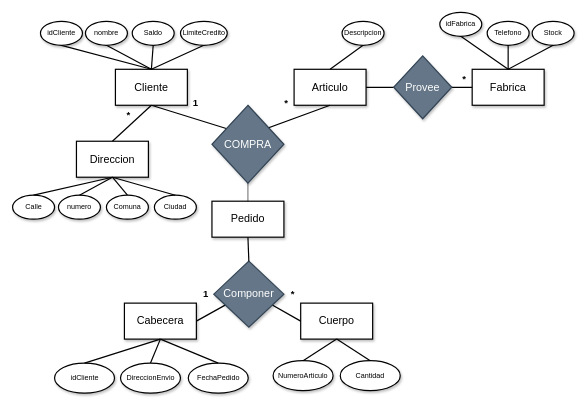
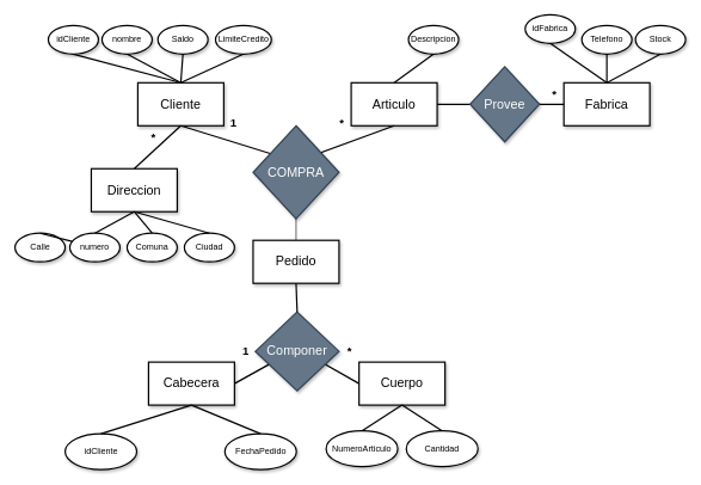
  <mxCell id="0" />
  <mxCell id="1" parent="0" />
  <mxCell id="2" value="Cliente" style="rounded=0;whiteSpace=wrap;html=1;strokeWidth=2;shadow=1;fontSize=18;" vertex="1" parent="1"><mxGeometry x="192" y="115" width="120" height="60" as="geometry" /></mxCell>
  <mxCell id="3" value="" style="endArrow=none;html=1;rounded=0;exitX=0.5;exitY=0;exitDx=0;exitDy=0;entryX=0.5;entryY=1;entryDx=0;entryDy=0;strokeWidth=2;" edge="1" parent="1" source="2" target="12"><mxGeometry width="50" height="50" relative="1" as="geometry"><mxPoint x="427" y="5" as="sourcePoint" /><mxPoint x="102" y="75" as="targetPoint" /></mxGeometry></mxCell>
  <mxCell id="4" value="" style="endArrow=none;html=1;rounded=0;exitX=0.5;exitY=0;exitDx=0;exitDy=0;entryX=0.5;entryY=1;entryDx=0;entryDy=0;strokeWidth=2;" edge="1" parent="1" source="2" target="11"><mxGeometry width="50" height="50" relative="1" as="geometry"><mxPoint x="249" y="125" as="sourcePoint" /><mxPoint x="177" y="75" as="targetPoint" /></mxGeometry></mxCell>
  <mxCell id="5" value="" style="endArrow=none;html=1;rounded=0;exitX=0.5;exitY=0;exitDx=0;exitDy=0;entryX=0.5;entryY=1;entryDx=0;entryDy=0;strokeWidth=2;" edge="1" parent="1" source="2" target="9"><mxGeometry width="50" height="50" relative="1" as="geometry"><mxPoint x="269" y="145" as="sourcePoint" /><mxPoint x="328" y="75" as="targetPoint" /></mxGeometry></mxCell>
  <mxCell id="6" value="" style="endArrow=none;html=1;rounded=0;exitX=0.5;exitY=0;exitDx=0;exitDy=0;entryX=0.5;entryY=1;entryDx=0;entryDy=0;strokeWidth=2;" edge="1" parent="1" source="2" target="8"><mxGeometry width="50" height="50" relative="1" as="geometry"><mxPoint x="279" y="155" as="sourcePoint" /><mxPoint x="402" y="75" as="targetPoint" /></mxGeometry></mxCell>
  <mxCell id="7" value="" style="endArrow=none;html=1;rounded=0;exitX=0.5;exitY=0;exitDx=0;exitDy=0;entryX=0.5;entryY=1;entryDx=0;entryDy=0;strokeWidth=2;" edge="1" parent="1" target="2"><mxGeometry width="50" height="50" relative="1" as="geometry"><mxPoint x="413" y="225" as="sourcePoint" /><mxPoint x="247" y="245" as="targetPoint" /></mxGeometry></mxCell>
  <mxCell id="8" value="LimiteCredito" style="ellipse;whiteSpace=wrap;html=1;strokeWidth=2;shadow=1;" vertex="1" parent="1"><mxGeometry x="300.5" y="35" width="78" height="40" as="geometry" /></mxCell>
  <mxCell id="9" value="Saldo" style="ellipse;whiteSpace=wrap;html=1;strokeWidth=2;shadow=1;" vertex="1" parent="1"><mxGeometry x="220" y="35" width="70" height="40" as="geometry" /></mxCell>
- <mxCell id="10" value="DireccionEnvio" style="ellipse;whiteSpace=wrap;html=1;strokeWidth=2;shadow=1;" vertex="1" parent="1"><mxGeometry x="200.5" y="605" width="100" height="50" as="geometry" /></mxCell>
  <mxCell id="11" value="nombre" style="ellipse;whiteSpace=wrap;html=1;strokeWidth=2;shadow=1;" vertex="1" parent="1"><mxGeometry x="142" y="35" width="70" height="40" as="geometry" /></mxCell>
  <mxCell id="12" value="idCliente" style="ellipse;whiteSpace=wrap;html=1;strokeWidth=2;shadow=1;" vertex="1" parent="1"><mxGeometry x="67" y="35" width="70" height="40" as="geometry" /></mxCell>
  <mxCell id="13" value="1" style="text;html=1;align=center;verticalAlign=middle;whiteSpace=wrap;rounded=0;fontSize=16;fontStyle=1" vertex="1" parent="1"><mxGeometry x="313" y="155" width="26" height="30" as="geometry" /></mxCell>
  <mxCell id="14" value="Articulo" style="rounded=0;whiteSpace=wrap;html=1;strokeWidth=2;shadow=1;fontSize=18;" vertex="1" parent="1"><mxGeometry x="490" y="115" width="120" height="60" as="geometry" /></mxCell>
  <mxCell id="15" value="" style="endArrow=none;html=1;rounded=0;exitX=0.5;exitY=0;exitDx=0;exitDy=0;entryX=0.5;entryY=1;entryDx=0;entryDy=0;strokeWidth=2;" edge="1" parent="1" target="16" source="14"><mxGeometry width="50" height="50" relative="1" as="geometry"><mxPoint x="750" y="115" as="sourcePoint" /><mxPoint x="674" y="75" as="targetPoint" /></mxGeometry></mxCell>
  <mxCell id="16" value="Descripcion" style="ellipse;whiteSpace=wrap;html=1;strokeWidth=2;shadow=1;" vertex="1" parent="1"><mxGeometry x="570" y="35" width="70" height="40" as="geometry" /></mxCell>
  <mxCell id="17" value="idCliente" style="ellipse;whiteSpace=wrap;html=1;strokeWidth=2;shadow=1;" vertex="1" parent="1"><mxGeometry x="90.5" y="605" width="100" height="50" as="geometry" /></mxCell>
  <mxCell id="18" value="FechaPedido" style="ellipse;whiteSpace=wrap;html=1;strokeWidth=2;shadow=1;" vertex="1" parent="1"><mxGeometry x="313.5" y="605" width="100" height="50" as="geometry" /></mxCell>
  <mxCell id="19" value="Cuerpo" style="rounded=0;whiteSpace=wrap;html=1;strokeWidth=2;shadow=1;fontSize=18;" vertex="1" parent="1"><mxGeometry x="501" y="505" width="120" height="60" as="geometry" /></mxCell>
  <mxCell id="20" value="" style="endArrow=none;html=1;rounded=0;exitX=0;exitY=0.5;exitDx=0;exitDy=0;entryX=0.5;entryY=1;entryDx=0;entryDy=0;strokeWidth=2;" edge="1" parent="1" source="19"><mxGeometry width="50" height="50" relative="1" as="geometry"><mxPoint x="438.5" y="455" as="sourcePoint" /><mxPoint x="413" y="485" as="targetPoint" /></mxGeometry></mxCell>
  <mxCell id="21" value="*" style="text;html=1;align=center;verticalAlign=middle;whiteSpace=wrap;rounded=0;fontSize=16;fontStyle=1" vertex="1" parent="1"><mxGeometry x="475" y="475" width="26" height="30" as="geometry" /></mxCell>
  <mxCell id="22" value="NumeroArticulo" style="ellipse;whiteSpace=wrap;html=1;strokeWidth=2;shadow=1;" vertex="1" parent="1"><mxGeometry x="455" y="601" width="100" height="50" as="geometry" /></mxCell>
  <mxCell id="23" value="Cantidad" style="ellipse;whiteSpace=wrap;html=1;strokeWidth=2;shadow=1;" vertex="1" parent="1"><mxGeometry x="567" y="601" width="100" height="50" as="geometry" /></mxCell>
  <mxCell id="24" value="" style="endArrow=none;html=1;rounded=0;exitX=0.5;exitY=1;exitDx=0;exitDy=0;entryX=0.5;entryY=0;entryDx=0;entryDy=0;strokeWidth=2;" edge="1" parent="1" source="14"><mxGeometry width="50" height="50" relative="1" as="geometry"><mxPoint x="620.5" y="245" as="sourcePoint" /><mxPoint x="413" y="225" as="targetPoint" /></mxGeometry></mxCell>
  <mxCell id="25" value="*" style="text;html=1;align=center;verticalAlign=middle;whiteSpace=wrap;rounded=0;fontSize=16;fontStyle=1" vertex="1" parent="1"><mxGeometry x="464" y="155" width="26" height="30" as="geometry" /></mxCell>
  <mxCell id="26" value="Fabrica" style="rounded=0;whiteSpace=wrap;html=1;strokeWidth=2;shadow=1;fontSize=18;" vertex="1" parent="1"><mxGeometry x="787" y="115" width="120" height="60" as="geometry" /></mxCell>
  <mxCell id="27" value="" style="endArrow=none;html=1;rounded=0;entryX=0.5;entryY=1;entryDx=0;entryDy=0;strokeWidth=2;exitX=0.5;exitY=0;exitDx=0;exitDy=0;" edge="1" parent="1" target="28" source="26"><mxGeometry width="50" height="50" relative="1" as="geometry"><mxPoint x="847" y="115" as="sourcePoint" /><mxPoint x="793" y="75" as="targetPoint" /></mxGeometry></mxCell>
  <mxCell id="28" value="idFabrica" style="ellipse;whiteSpace=wrap;html=1;strokeWidth=2;shadow=1;" vertex="1" parent="1"><mxGeometry x="733" y="20" width="70" height="40" as="geometry" /></mxCell>
  <mxCell id="29" value="Telefono" style="ellipse;whiteSpace=wrap;html=1;strokeWidth=2;shadow=1;" vertex="1" parent="1"><mxGeometry x="812" y="35" width="70" height="40" as="geometry" /></mxCell>
  <mxCell id="30" value="Stock" style="ellipse;whiteSpace=wrap;html=1;strokeWidth=2;shadow=1;" vertex="1" parent="1"><mxGeometry x="887" y="35" width="70" height="40" as="geometry" /></mxCell>
  <mxCell id="31" value="" style="endArrow=none;html=1;rounded=0;exitX=0.5;exitY=0;exitDx=0;exitDy=0;entryX=0.5;entryY=1;entryDx=0;entryDy=0;strokeWidth=2;" edge="1" parent="1" source="26" target="29"><mxGeometry width="50" height="50" relative="1" as="geometry"><mxPoint x="784" y="125" as="sourcePoint" /><mxPoint x="727" y="85" as="targetPoint" /></mxGeometry></mxCell>
  <mxCell id="32" value="" style="endArrow=none;html=1;rounded=0;exitX=0.5;exitY=0;exitDx=0;exitDy=0;entryX=0.5;entryY=1;entryDx=0;entryDy=0;strokeWidth=2;" edge="1" parent="1" source="26" target="30"><mxGeometry width="50" height="50" relative="1" as="geometry"><mxPoint x="787" y="125" as="sourcePoint" /><mxPoint x="730" y="85" as="targetPoint" /></mxGeometry></mxCell>
  <mxCell id="33" value="" style="endArrow=none;html=1;rounded=0;exitX=0;exitY=0.5;exitDx=0;exitDy=0;entryX=1;entryY=0.5;entryDx=0;entryDy=0;strokeWidth=2;" edge="1" parent="1" source="26" target="14"><mxGeometry width="50" height="50" relative="1" as="geometry"><mxPoint x="703" y="175" as="sourcePoint" /><mxPoint x="573" y="275" as="targetPoint" /></mxGeometry></mxCell>
  <mxCell id="34" value="*" style="text;html=1;align=center;verticalAlign=middle;whiteSpace=wrap;rounded=0;fontSize=16;fontStyle=1" vertex="1" parent="1"><mxGeometry x="761" y="115" width="26" height="30" as="geometry" /></mxCell>
  <mxCell id="35" value="Pedido" style="rounded=0;whiteSpace=wrap;html=1;strokeWidth=2;shadow=1;fontSize=18;" vertex="1" parent="1"><mxGeometry x="353" y="335" width="120" height="60" as="geometry" /></mxCell>
  <mxCell id="36" value="COMPRA" style="rhombus;whiteSpace=wrap;html=1;fillColor=#647687;fontColor=#ffffff;strokeColor=#314354;shadow=1;strokeWidth=2;fontSize=18;fontStyle=0" vertex="1" parent="1"><mxGeometry x="353" y="175" width="120" height="130" as="geometry" /></mxCell>
  <mxCell id="37" value="Cabecera" style="rounded=0;whiteSpace=wrap;html=1;strokeWidth=2;shadow=1;fontSize=18;" vertex="1" parent="1"><mxGeometry x="207" y="505" width="120" height="60" as="geometry" /></mxCell>
  <mxCell id="38" value="" style="endArrow=none;html=1;rounded=0;entryX=1;entryY=0.5;entryDx=0;entryDy=0;strokeWidth=2;" edge="1" parent="1" target="37"><mxGeometry width="50" height="50" relative="1" as="geometry"><mxPoint x="417" y="485" as="sourcePoint" /><mxPoint x="425" y="495" as="targetPoint" /></mxGeometry></mxCell>
  <mxCell id="39" value="1" style="text;html=1;align=center;verticalAlign=middle;whiteSpace=wrap;rounded=0;fontSize=16;fontStyle=1" vertex="1" parent="1"><mxGeometry x="330.08" y="475" width="26" height="30" as="geometry" /></mxCell>
  <mxCell id="40" value="" style="endArrow=none;html=1;rounded=0;entryX=0.5;entryY=1;entryDx=0;entryDy=0;exitX=0.5;exitY=0;exitDx=0;exitDy=0;" edge="1" parent="1" source="35" target="36"><mxGeometry width="50" height="50" relative="1" as="geometry"><mxPoint x="467" y="375" as="sourcePoint" /><mxPoint x="517" y="325" as="targetPoint" /></mxGeometry></mxCell>
  <mxCell id="41" value="" style="endArrow=none;html=1;rounded=0;entryX=0.5;entryY=0;entryDx=0;entryDy=0;strokeWidth=2;exitX=0.5;exitY=1;exitDx=0;exitDy=0;" edge="1" parent="1" source="37" target="17"><mxGeometry width="50" height="50" relative="1" as="geometry"><mxPoint x="427" y="495" as="sourcePoint" /><mxPoint x="337" y="545" as="targetPoint" /></mxGeometry></mxCell>
- <mxCell id="42" value="" style="endArrow=none;html=1;rounded=0;entryX=0.5;entryY=0;entryDx=0;entryDy=0;strokeWidth=2;exitX=0.5;exitY=1;exitDx=0;exitDy=0;" edge="1" parent="1" source="37" target="10"><mxGeometry width="50" height="50" relative="1" as="geometry"><mxPoint x="437" y="505" as="sourcePoint" /><mxPoint x="347" y="555" as="targetPoint" /></mxGeometry></mxCell>
  <mxCell id="43" value="" style="endArrow=none;html=1;rounded=0;entryX=0.5;entryY=0;entryDx=0;entryDy=0;strokeWidth=2;exitX=0.5;exitY=1;exitDx=0;exitDy=0;" edge="1" parent="1" source="37" target="18"><mxGeometry width="50" height="50" relative="1" as="geometry"><mxPoint x="447" y="515" as="sourcePoint" /><mxPoint x="357" y="565" as="targetPoint" /></mxGeometry></mxCell>
  <mxCell id="44" value="" style="endArrow=none;html=1;rounded=0;exitX=0.5;exitY=1;exitDx=0;exitDy=0;entryX=0.5;entryY=0;entryDx=0;entryDy=0;strokeWidth=2;" edge="1" parent="1" source="19" target="22"><mxGeometry width="50" height="50" relative="1" as="geometry"><mxPoint x="755" y="585" as="sourcePoint" /><mxPoint x="667" y="535" as="targetPoint" /></mxGeometry></mxCell>
  <mxCell id="45" value="" style="endArrow=none;html=1;rounded=0;exitX=0.5;exitY=1;exitDx=0;exitDy=0;entryX=0.5;entryY=0;entryDx=0;entryDy=0;strokeWidth=2;" edge="1" parent="1" source="19" target="23"><mxGeometry width="50" height="50" relative="1" as="geometry"><mxPoint x="571" y="575" as="sourcePoint" /><mxPoint x="515" y="611" as="targetPoint" /></mxGeometry></mxCell>
  <mxCell id="46" value="Direccion" style="rounded=0;whiteSpace=wrap;html=1;strokeWidth=2;shadow=1;fontSize=18;" vertex="1" parent="1"><mxGeometry x="127" y="235" width="120" height="60" as="geometry" /></mxCell>
  <mxCell id="47" value="Comuna" style="ellipse;whiteSpace=wrap;html=1;strokeWidth=2;shadow=1;" vertex="1" parent="1"><mxGeometry x="177" y="325" width="70" height="40" as="geometry" /></mxCell>
  <mxCell id="48" value="numero" style="ellipse;whiteSpace=wrap;html=1;strokeWidth=2;shadow=1;" vertex="1" parent="1"><mxGeometry x="97" y="325" width="70" height="40" as="geometry" /></mxCell>
  <mxCell id="49" value="Calle" style="ellipse;whiteSpace=wrap;html=1;strokeWidth=2;shadow=1;" vertex="1" parent="1"><mxGeometry x="20.5" y="325" width="70" height="40" as="geometry" /></mxCell>
  <mxCell id="50" value="Ciudad" style="ellipse;whiteSpace=wrap;html=1;strokeWidth=2;shadow=1;" vertex="1" parent="1"><mxGeometry x="257" y="325" width="70" height="40" as="geometry" /></mxCell>
  <mxCell id="51" value="" style="endArrow=none;html=1;rounded=0;exitX=0.5;exitY=1;exitDx=0;exitDy=0;entryX=0.5;entryY=0;entryDx=0;entryDy=0;strokeWidth=2;" edge="1" parent="1" source="2" target="46"><mxGeometry width="50" height="50" relative="1" as="geometry"><mxPoint x="444" y="315" as="sourcePoint" /><mxPoint x="283" y="265" as="targetPoint" /></mxGeometry></mxCell>
  <mxCell id="52" value="*" style="text;html=1;align=center;verticalAlign=middle;whiteSpace=wrap;rounded=0;fontSize=16;fontStyle=1" vertex="1" parent="1"><mxGeometry x="200.5" y="175" width="26" height="30" as="geometry" /></mxCell>
- <mxCell id="53" value="" style="endArrow=none;html=1;rounded=0;exitX=0.5;exitY=0;exitDx=0;exitDy=0;entryX=0.5;entryY=1;entryDx=0;entryDy=0;strokeWidth=2;" edge="1" parent="1" source="49" target="46"><mxGeometry width="50" height="50" relative="1" as="geometry"><mxPoint x="78" y="275" as="sourcePoint" /><mxPoint x="33" y="235" as="targetPoint" /></mxGeometry></mxCell>
+ <mxCell id="53" value="" style="endArrow=none;html=1;rounded=0;exitX=0.5;exitY=0;exitDx=0;exitDy=0;strokeWidth=2;" edge="1" parent="1" source="49" target="48"><mxGeometry width="50" height="50" relative="1" as="geometry"><mxPoint x="78" y="275" as="sourcePoint" /><mxPoint x="33" y="235" as="targetPoint" /></mxGeometry></mxCell>
  <mxCell id="54" value="" style="endArrow=none;html=1;rounded=0;exitX=0.5;exitY=0;exitDx=0;exitDy=0;entryX=0.5;entryY=1;entryDx=0;entryDy=0;strokeWidth=2;" edge="1" parent="1" source="48" target="46"><mxGeometry width="50" height="50" relative="1" as="geometry"><mxPoint x="6" y="245" as="sourcePoint" /><mxPoint x="137" y="215" as="targetPoint" /></mxGeometry></mxCell>
  <mxCell id="55" value="" style="endArrow=none;html=1;rounded=0;exitX=0.5;exitY=0;exitDx=0;exitDy=0;entryX=0.5;entryY=1;entryDx=0;entryDy=0;strokeWidth=2;" edge="1" parent="1" source="47" target="46"><mxGeometry width="50" height="50" relative="1" as="geometry"><mxPoint x="290" y="295" as="sourcePoint" /><mxPoint x="345" y="265" as="targetPoint" /></mxGeometry></mxCell>
  <mxCell id="56" value="" style="endArrow=none;html=1;rounded=0;exitX=0.5;exitY=0;exitDx=0;exitDy=0;entryX=0.5;entryY=1;entryDx=0;entryDy=0;strokeWidth=2;" edge="1" parent="1" source="50" target="46"><mxGeometry width="50" height="50" relative="1" as="geometry"><mxPoint x="300.5" y="295" as="sourcePoint" /><mxPoint x="275.5" y="265" as="targetPoint" /></mxGeometry></mxCell>
  <mxCell id="57" value="Provee" style="rhombus;whiteSpace=wrap;html=1;fillColor=#647687;fontColor=#ffffff;strokeColor=#314354;shadow=1;strokeWidth=2;fontSize=18;fontStyle=0" vertex="1" parent="1"><mxGeometry x="656" y="92.5" width="96.92" height="105" as="geometry" /></mxCell>
  <mxCell id="58" value="Componer" style="rhombus;whiteSpace=wrap;html=1;fillColor=#647687;fontColor=#ffffff;strokeColor=#314354;shadow=1;strokeWidth=2;fontSize=18;fontStyle=0" vertex="1" parent="1"><mxGeometry x="356.08" y="435" width="116.92" height="110" as="geometry" /></mxCell>
  <mxCell id="59" value="" style="endArrow=none;html=1;rounded=0;entryX=0.5;entryY=0;entryDx=0;entryDy=0;strokeWidth=2;exitX=0.5;exitY=1;exitDx=0;exitDy=0;" edge="1" parent="1" source="35" target="58"><mxGeometry width="50" height="50" relative="1" as="geometry"><mxPoint x="427" y="495" as="sourcePoint" /><mxPoint x="337" y="545" as="targetPoint" /></mxGeometry></mxCell>
